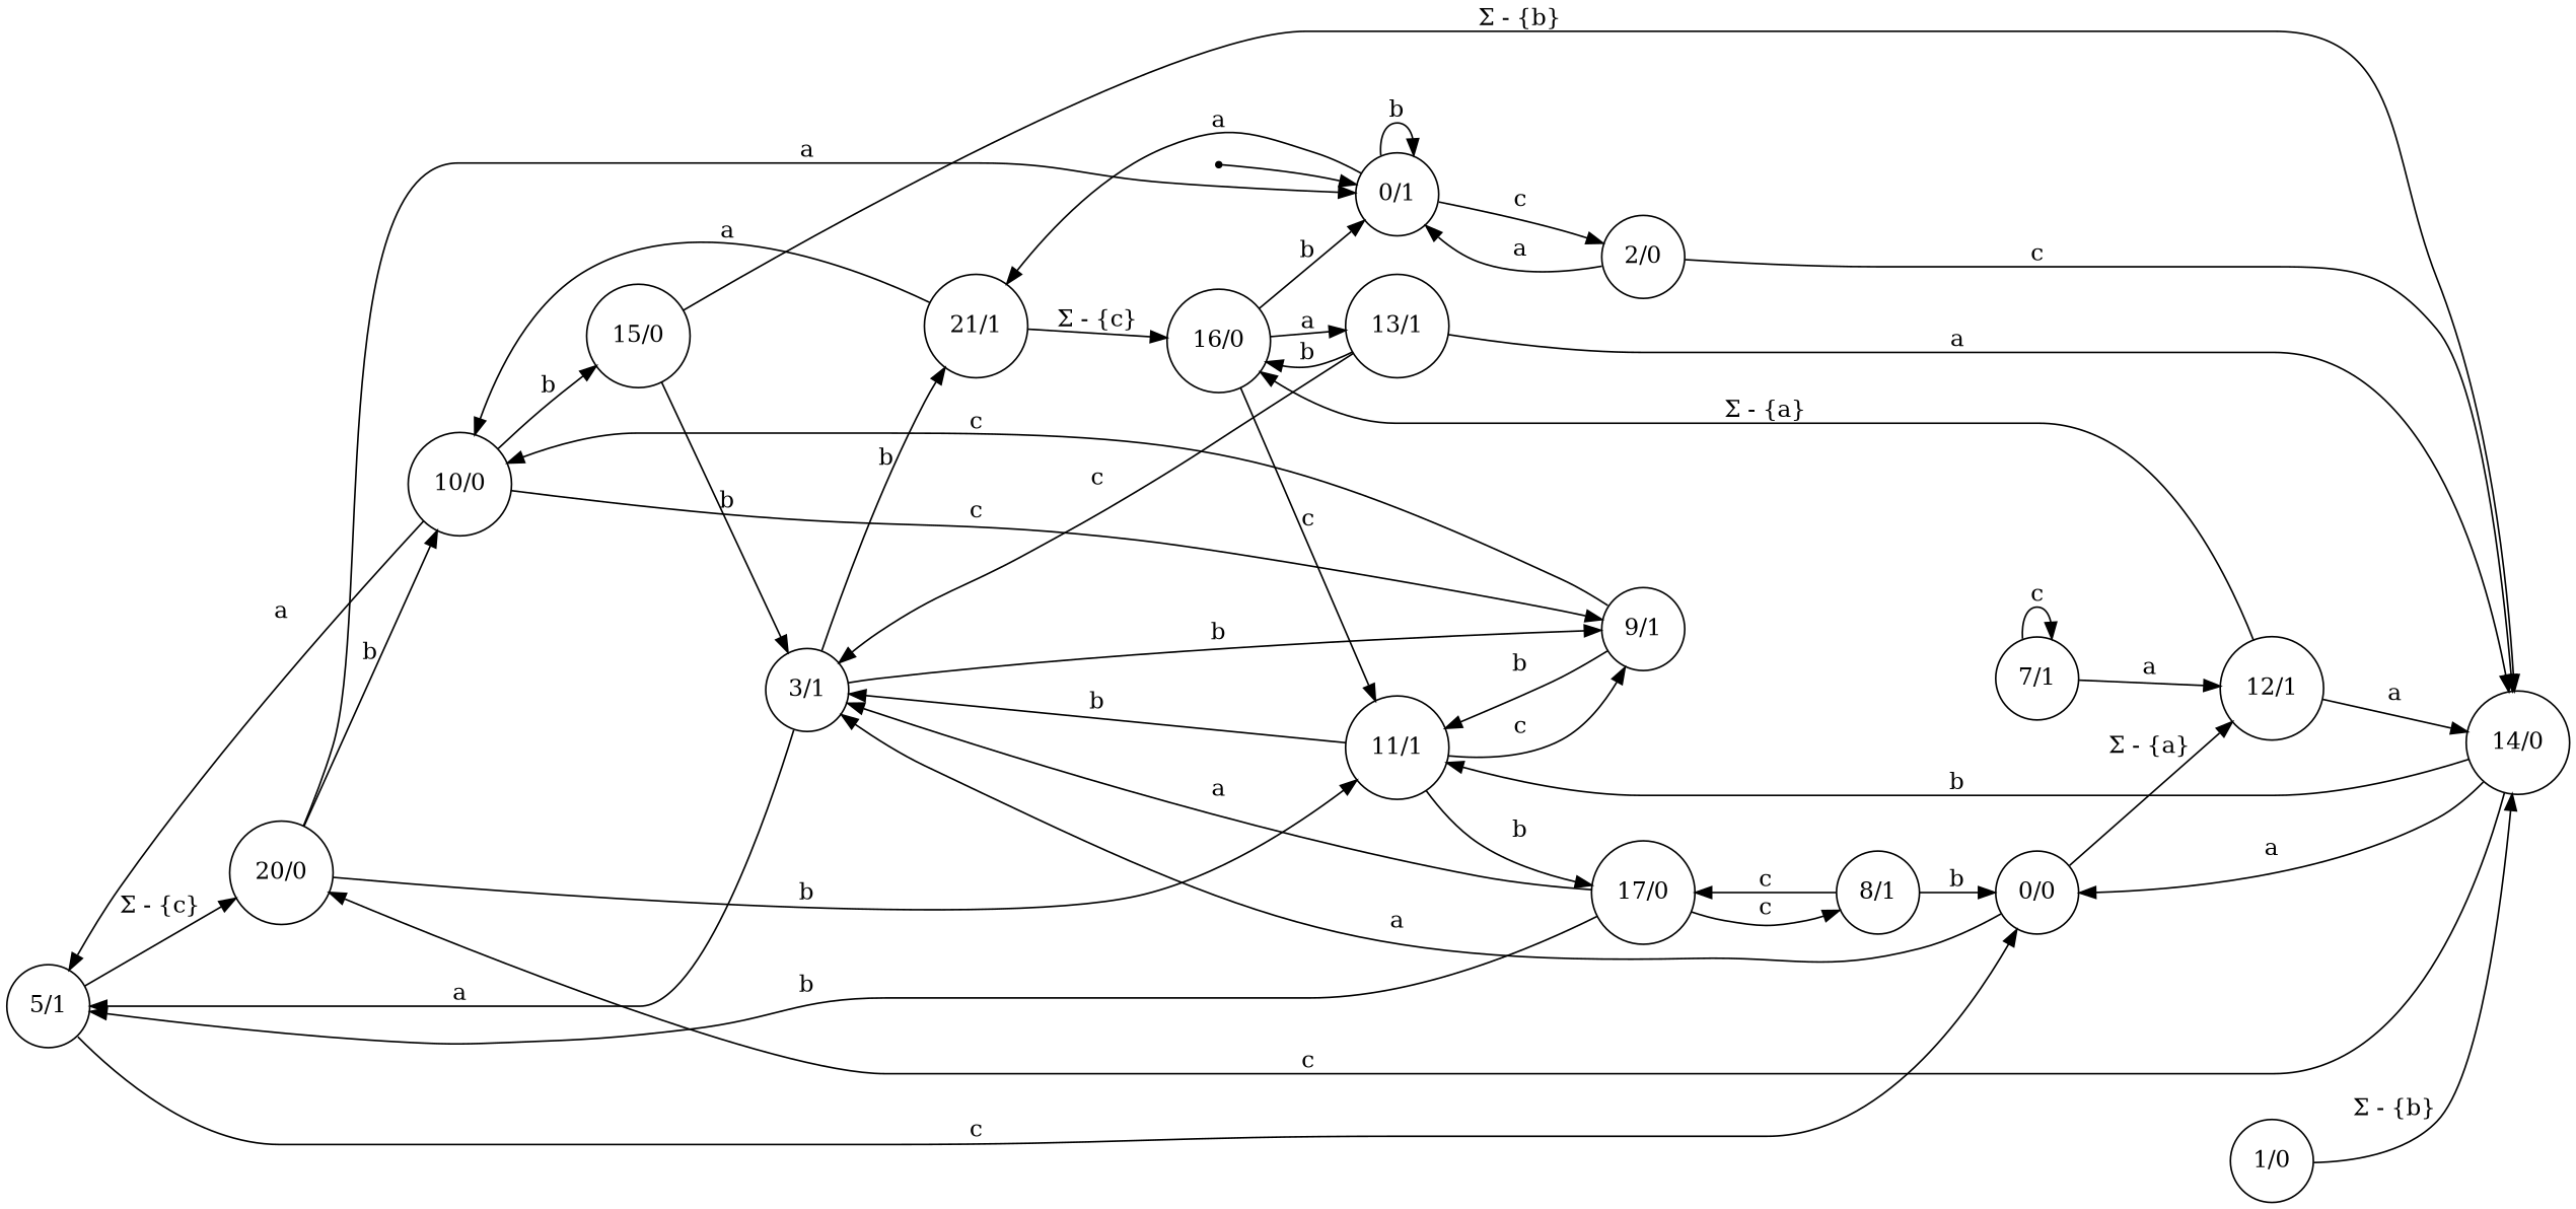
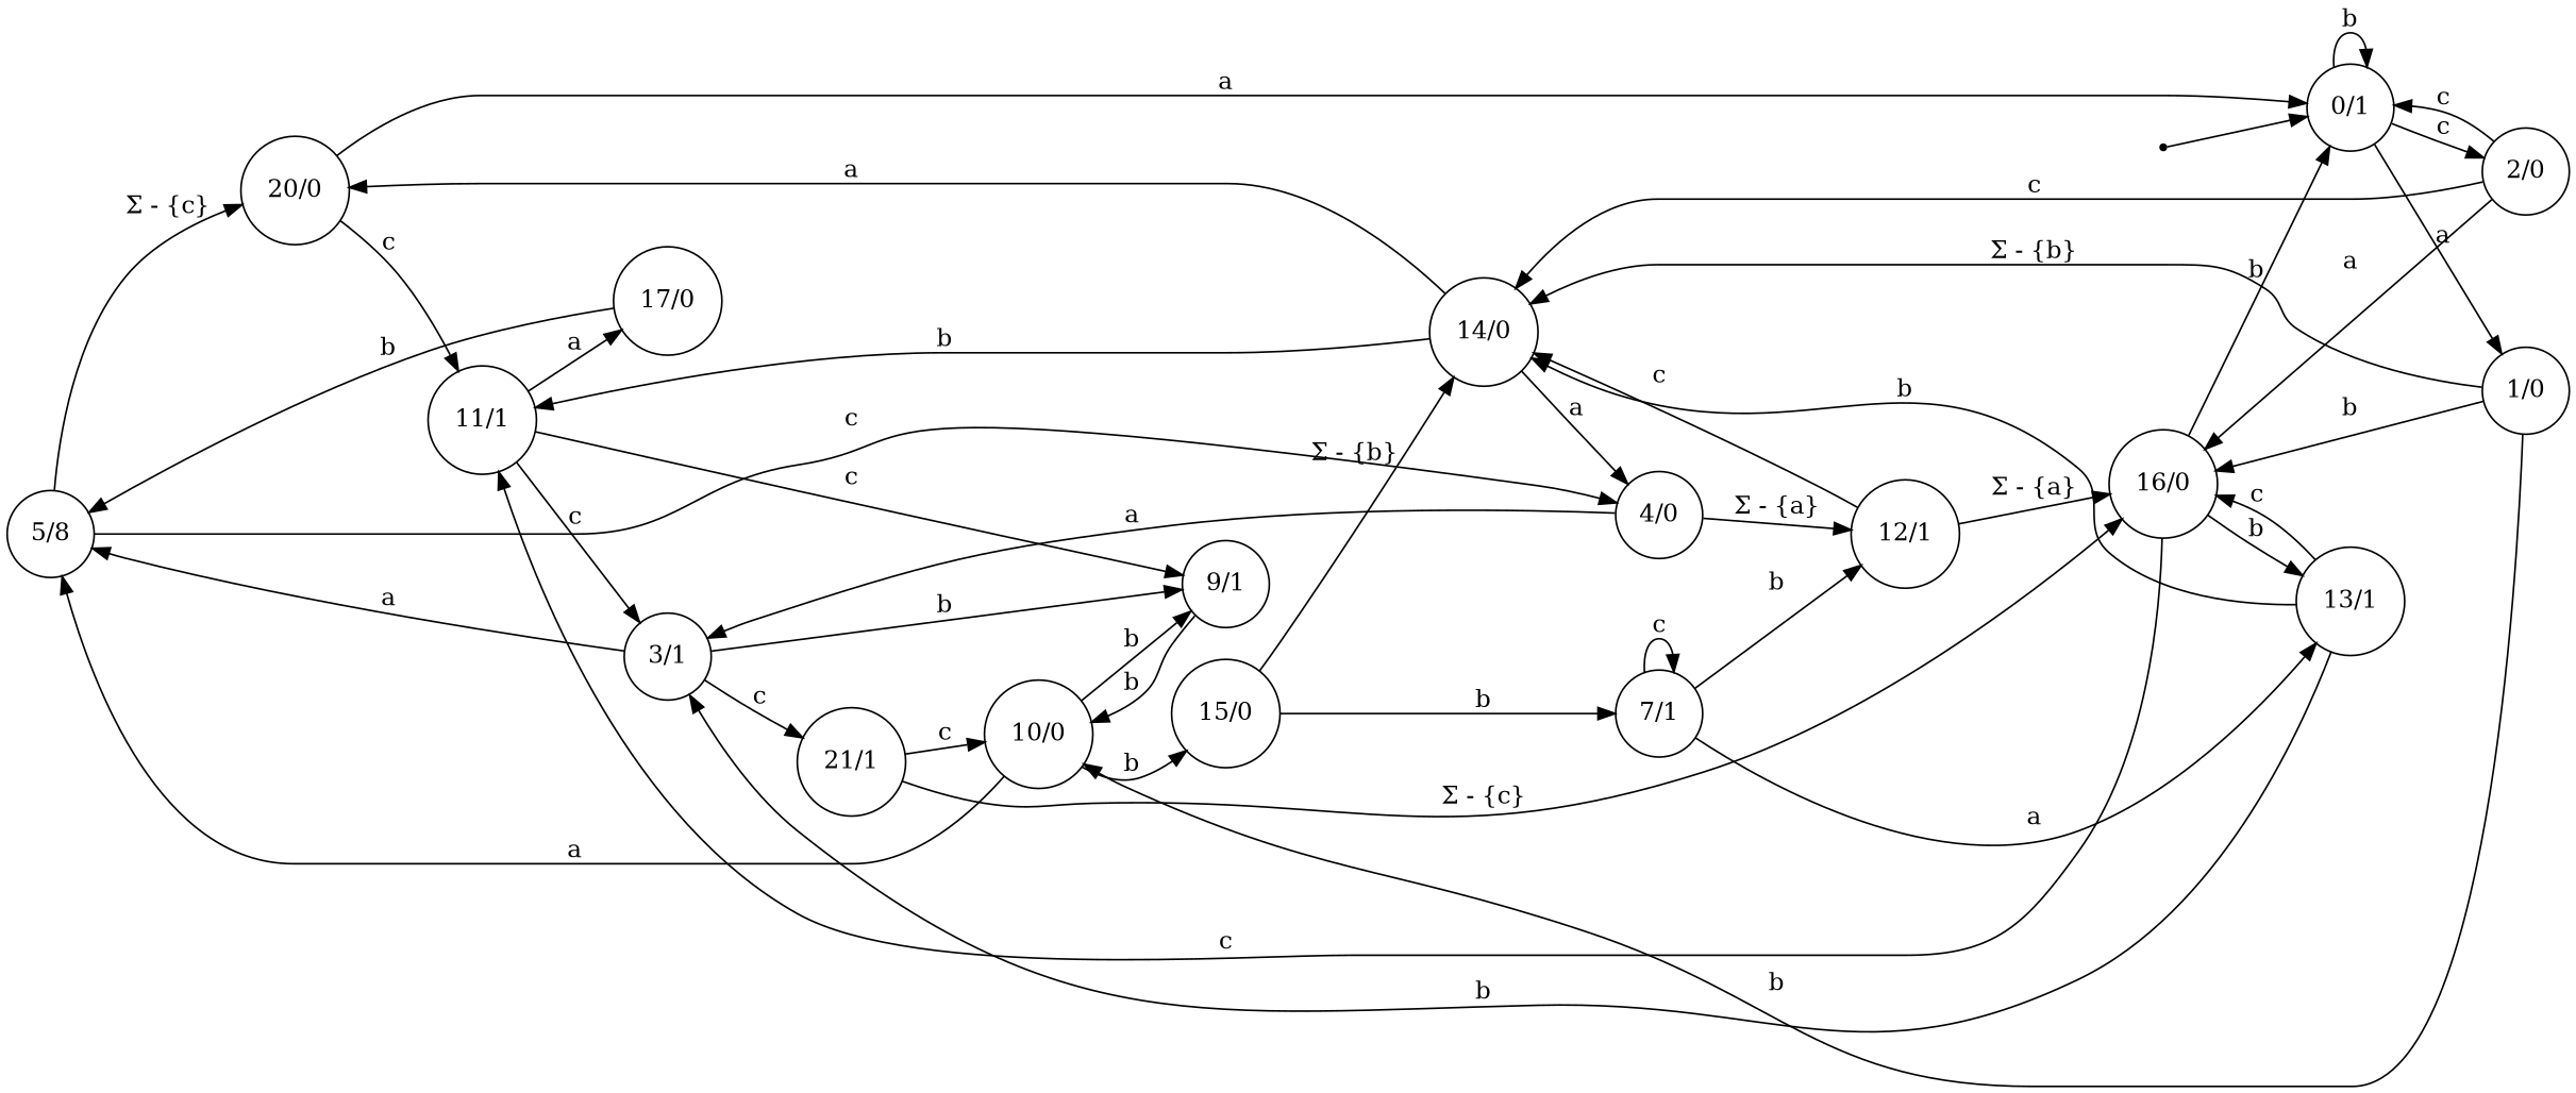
  digraph {
    rankdir=LR
    node [shape=circle]
-   n1 [label="5/1"]
+   n1 [label="5/8"]
    n2 [label="20/0"]
-   n3 [label="0/0"]
+   n3 [label="4/0"]
    n4 [label="10/0"]
    n5 [label="11/1"]
    n6 [label="0/1"]
    n7 [label="12/1"]
    n8 [label="3/1"]
    n9 [label="9/1"]
    n10 [label="15/0"]
    n11 [label="17/0"]
    n12 [label="21/1"]
    n13 [label="2/0"]
    n14 [label="14/0"]
    n15 [label="16/0"]
    n16 [label="13/1"]
    n17 [label="7/1"]
    n18 [label="1/0"]
-   n19 [label="8/1"]
    start [shape=point]
    n1 -> n2 [label="Σ - {c}"]
    n1 -> n3 [label=c]
-   n2 -> n4 [label=b]
-   n2 -> n5 [label=b]
+   n18 -> n4 [label=b]
+   n2 -> n5 [label=c]
    n2 -> n6 [label=a]
    n3 -> n7 [label="Σ - {a}"]
    n3 -> n8 [label=a]
    n4 -> n1 [label=a]
-   n4 -> n9 [label=c]
+   n4 -> n9 [label=b]
    n4 -> n10 [label=b]
-   n5 -> n8 [label=b]
+   n5 -> n8 [label=c]
    n5 -> n9 [label=c]
-   n5 -> n11 [label=b]
+   n5 -> n11 [label=a]
    n6 -> n6 [label=b]
-   n6 -> n12 [label=a]
+   n6 -> n18 [label=a]
    n6 -> n13 [label=c]
-   n7 -> n14 [label=a]
+   n7 -> n14 [label=c]
    n7 -> n15 [label="Σ - {a}"]
    n8 -> n1 [label=a]
    n8 -> n9 [label=b]
-   n8 -> n12 [label=b]
-   n9 -> n4 [label=c]
-   n9 -> n5 [label=b]
-   n10 -> n8 [label=b]
+   n8 -> n12 [label=c]
+   n9 -> n4 [label=b]
+   n10 -> n17 [label=b]
    n10 -> n14 [label="Σ - {b}"]
    n11 -> n1 [label=b]
-   n11 -> n8 [label=a]
-   n11 -> n19 [label=c]
-   n12 -> n4 [label=a]
+   n12 -> n4 [label=c]
    n12 -> n15 [label="Σ - {c}"]
-   n13 -> n6 [label=a]
+   n13 -> n6 [label=c]
    n13 -> n14 [label=c]
-   n14 -> n2 [label=c]
+   n13 -> n15 [label=a]
+   n14 -> n2 [label=a]
    n14 -> n3 [label=a]
    n14 -> n5 [label=b]
    n15 -> n5 [label=c]
    n15 -> n6 [label=b]
-   n15 -> n16 [label=a]
-   n16 -> n8 [label=c]
-   n16 -> n14 [label=a]
-   n16 -> n15 [label=b]
-   n17 -> n7 [label=a]
+   n15 -> n16 [label=b]
+   n16 -> n8 [label=b]
+   n16 -> n14 [label=b]
+   n16 -> n15 [label=c]
+   n17 -> n7 [label=b]
+   n17 -> n16 [label=a]
    n17 -> n17 [label=c]
    n18 -> n14 [label="Σ - {b}"]
-   n19 -> n3 [label=b]
-   n19 -> n11 [label=c]
+   n18 -> n15 [label=b]
    start -> n6
  }
